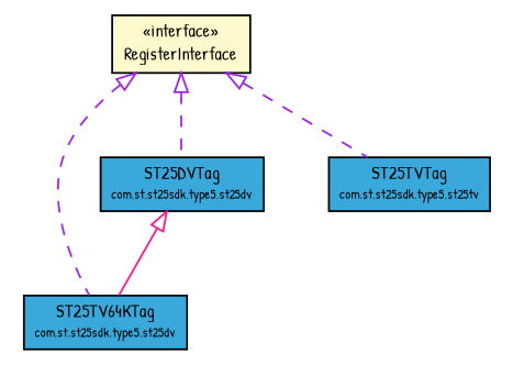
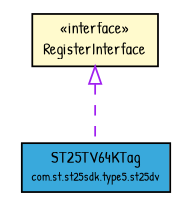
  digraph {
    fontname="Patrick Hand"
    nodesep=0.25
    ranksep=0.5
    node [fontcolor=black fontname="Patrick Hand" fontsize=9.0 shape=plaintext]
    edge [arrowtail=empty color=purple dir=back fontname="Patrick Hand" fontsize=10 headport=p labelfontname=arial labelfontsize=10 style=dashed tailport=p]
    n1 [label=<<table title="com.st.st25sdk.RegisterInterface" border="0" cellborder="1" cellspacing="0" cellpadding="2" port="p" bgcolor="lemonChiffon" href="./RegisterInterface.html"> 		<tr><td><table border="0" cellspacing="0" cellpadding="1"> <tr><td align="center" balign="center"> &#171;interface&#187; </td></tr> <tr><td align="center" balign="center"> RegisterInterface </td></tr> 		</table></td></tr> 		</table>>]
    n2 [label=<<table title="com.st.st25sdk.type5.st25dv.ST25TV64KTag" border="0" cellborder="1" cellspacing="0" cellpadding="2" port="p" bgcolor="#39a9dc" href="./type5/st25dv/ST25TV64KTag.html"> 		<tr><td><table border="0" cellspacing="0" cellpadding="1"> <tr><td align="center" balign="center"> ST25TV64KTag </td></tr> <tr><td align="center" balign="center"><font point-size="7.0"> com.st.st25sdk.type5.st25dv </font></td></tr> 		</table></td></tr> 		</table>>]
-   n3 [label=<<table title="com.st.st25sdk.type5.st25dv.ST25DVTag" border="0" cellborder="1" cellspacing="0" cellpadding="2" port="p" bgcolor="#39a9dc" href="./type5/st25dv/ST25DVTag.html"> 		<tr><td><table border="0" cellspacing="0" cellpadding="1"> <tr><td align="center" balign="center"> ST25DVTag </td></tr> <tr><td align="center" balign="center"><font point-size="7.0"> com.st.st25sdk.type5.st25dv </font></td></tr> 		</table></td></tr> 		</table>>]
-   n4 [label=<<table title="com.st.st25sdk.type5.st25tv.ST25TVTag" border="0" cellborder="1" cellspacing="0" cellpadding="2" port="p" bgcolor="#39a9dc" href="./type5/st25tv/ST25TVTag.html"> 		<tr><td><table border="0" cellspacing="0" cellpadding="1"> <tr><td align="center" balign="center"> ST25TVTag </td></tr> <tr><td align="center" balign="center"><font point-size="7.0"> com.st.st25sdk.type5.st25tv </font></td></tr> 		</table></td></tr> 		</table>>]
    n1 -> n2
-   n1 -> n3
-   n1 -> n4
-   n3 -> n2 [color=deeppink style=""]
  }
